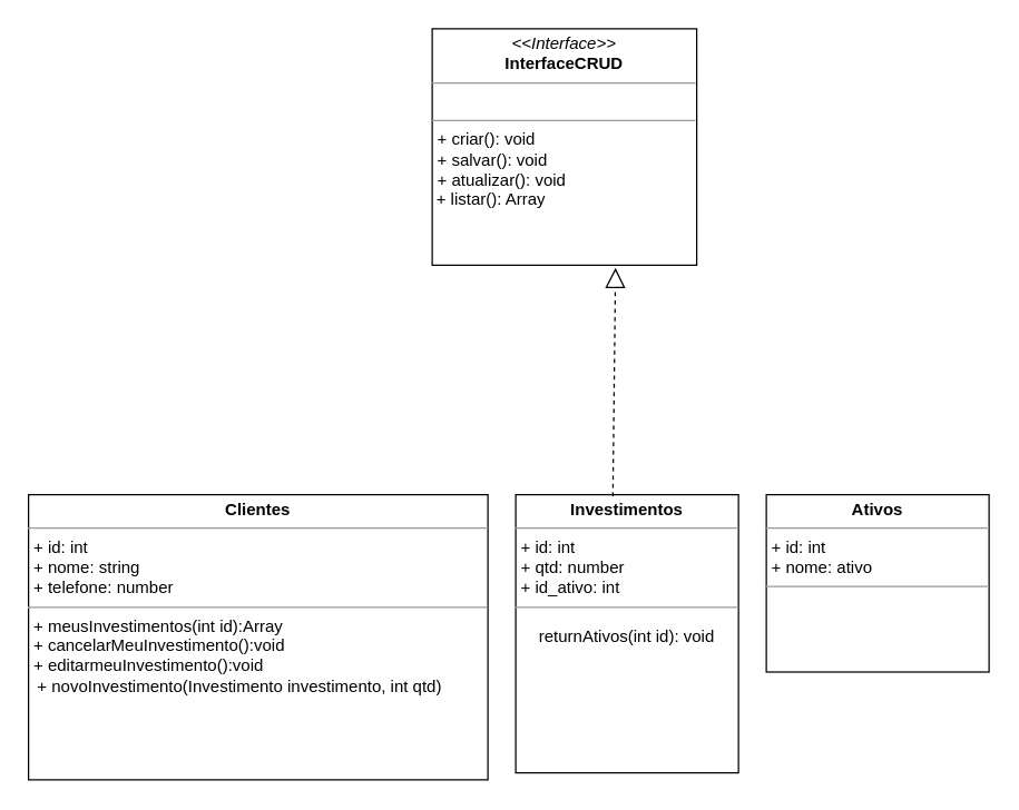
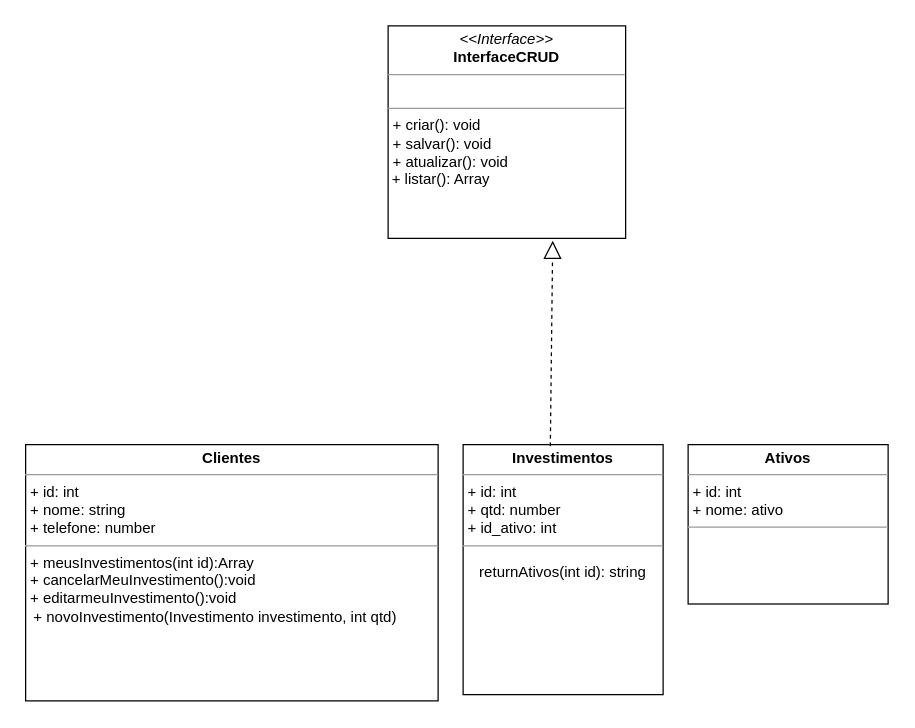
  <mxCell id="0" />
  <mxCell id="1" parent="0" />
  <mxCell id="2" value="&lt;p style=&quot;margin: 0px ; margin-top: 4px ; text-align: center&quot;&gt;&lt;b&gt;Clientes&lt;/b&gt;&lt;/p&gt;&lt;hr size=&quot;1&quot;&gt;&lt;p style=&quot;margin: 0px ; margin-left: 4px&quot;&gt;+ id: int&lt;/p&gt;&lt;p style=&quot;margin: 0px ; margin-left: 4px&quot;&gt;+ nome: string&lt;/p&gt;&lt;p style=&quot;margin: 0px ; margin-left: 4px&quot;&gt;+ telefone: number&lt;br&gt;&lt;/p&gt;&lt;hr size=&quot;1&quot;&gt;&lt;p style=&quot;margin: 0px ; margin-left: 4px&quot;&gt;+ meusInvestimentos(int id):Array&amp;nbsp;&amp;nbsp;&amp;nbsp;&amp;nbsp;&amp;nbsp;&amp;nbsp; &lt;br&gt;&lt;/p&gt;&lt;p style=&quot;margin: 0px ; margin-left: 4px&quot;&gt;+ cancelarMeuInvestimento():void&lt;/p&gt;&lt;p style=&quot;margin: 0px ; margin-left: 4px&quot;&gt;+ editarmeuInvestimento():void&lt;br&gt;&lt;/p&gt;&amp;nbsp; + novoInvestimento(Investimento investimento, int qtd)" style="verticalAlign=top;align=left;overflow=fill;fontSize=12;fontFamily=Helvetica;html=1;" vertex="1" parent="1"><mxGeometry x="20" y="355" width="330" height="205" as="geometry" /></mxCell>
  <mxCell id="3" value="&lt;p style=&quot;margin: 0px ; margin-top: 4px ; text-align: center&quot;&gt;&lt;b&gt;Investimentos&lt;/b&gt;&lt;/p&gt;&lt;hr size=&quot;1&quot;&gt;&lt;p style=&quot;margin: 0px ; margin-left: 4px&quot;&gt;+ id: int&lt;/p&gt;&lt;p style=&quot;margin: 0px ; margin-left: 4px&quot;&gt;+ qtd: number&lt;br&gt;&lt;/p&gt;&lt;p style=&quot;margin: 0px ; margin-left: 4px&quot;&gt;+ id_ativo: int&lt;br&gt;&lt;/p&gt;&lt;hr size=&quot;1&quot;&gt;" style="verticalAlign=top;align=left;overflow=fill;fontSize=12;fontFamily=Helvetica;html=1;" vertex="1" parent="1"><mxGeometry x="370" y="355" width="160" height="200" as="geometry" /></mxCell>
  <mxCell id="4" value="&lt;p style=&quot;margin: 0px ; margin-top: 4px ; text-align: center&quot;&gt;&lt;b&gt;Ativos&lt;/b&gt;&lt;/p&gt;&lt;hr size=&quot;1&quot;&gt;&lt;p style=&quot;margin: 0px ; margin-left: 4px&quot;&gt;+ id: int&lt;/p&gt;&lt;p style=&quot;margin: 0px ; margin-left: 4px&quot;&gt;+ nome: ativo&lt;br&gt;&lt;/p&gt;&lt;hr size=&quot;1&quot;&gt;&lt;p style=&quot;margin: 0px ; margin-left: 4px&quot;&gt;&lt;br&gt;&lt;/p&gt;" style="verticalAlign=top;align=left;overflow=fill;fontSize=12;fontFamily=Helvetica;html=1;" vertex="1" parent="1"><mxGeometry x="550" y="355" width="160" height="127.5" as="geometry" /></mxCell>
  <mxCell id="5" value="&lt;p style=&quot;margin: 0px ; margin-top: 4px ; text-align: center&quot;&gt;&lt;i&gt;&amp;lt;&amp;lt;Interface&amp;gt;&amp;gt;&lt;/i&gt;&lt;br&gt;&lt;b&gt;InterfaceCRUD&lt;/b&gt;&lt;/p&gt;&lt;hr size=&quot;1&quot;&gt;&lt;p style=&quot;margin: 0px ; margin-left: 4px&quot;&gt;&lt;br&gt;&lt;/p&gt;&lt;hr size=&quot;1&quot;&gt;&lt;p style=&quot;margin: 0px ; margin-left: 4px&quot;&gt;+ criar(): void&lt;br&gt;&lt;/p&gt;&lt;p style=&quot;margin: 0px ; margin-left: 4px&quot;&gt;+ salvar(): void&lt;br&gt;+ atualizar(): void&lt;br&gt;&lt;/p&gt;&lt;div&gt;&amp;nbsp;+ listar(): Array&lt;br&gt;&lt;/div&gt;" style="verticalAlign=top;align=left;overflow=fill;fontSize=12;fontFamily=Helvetica;html=1;" vertex="1" parent="1"><mxGeometry x="310" y="20" width="190" height="170" as="geometry" /></mxCell>
  <mxCell id="6" value="&amp;nbsp; " style="text;html=1;strokeColor=none;fillColor=none;align=center;verticalAlign=middle;whiteSpace=wrap;rounded=0;" vertex="1" parent="1"><mxGeometry x="460" y="450" width="160" height="30" as="geometry" /></mxCell>
- <mxCell id="7" value="returnAtivos(int id): void" style="text;html=1;strokeColor=none;fillColor=none;align=center;verticalAlign=middle;whiteSpace=wrap;rounded=0;" vertex="1" parent="1"><mxGeometry x="370" y="442" width="160" height="30" as="geometry" /></mxCell>
+ <mxCell id="7" value="returnAtivos(int id): string" style="text;html=1;strokeColor=none;fillColor=none;align=center;verticalAlign=middle;whiteSpace=wrap;rounded=0;" vertex="1" parent="1"><mxGeometry x="370" y="442" width="160" height="30" as="geometry" /></mxCell>
  <mxCell id="8" value="" style="endArrow=block;dashed=1;endFill=0;endSize=12;html=1;rounded=0;exitX=0.436;exitY=0.006;exitDx=0;exitDy=0;exitPerimeter=0;entryX=0.693;entryY=1.011;entryDx=0;entryDy=0;entryPerimeter=0;" edge="1" parent="1" source="3" target="5"><mxGeometry width="160" relative="1" as="geometry"><mxPoint x="380" y="280" as="sourcePoint" /><mxPoint x="540" y="280" as="targetPoint" /></mxGeometry></mxCell>
